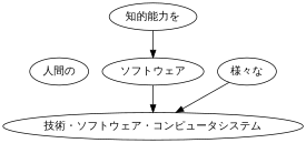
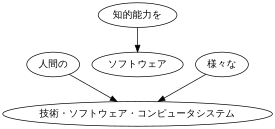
  digraph {
    fontname="Roboto Mono"
    node [fontname="Roboto Mono"]
    edge [fontname="Roboto Mono"]
    n1 [label="人間の"]
    n2 [label="知的能力を"]
    n3 [label="ソフトウェア"]
    n4 [label="技術・ソフトウェア・コンピュータシステム"]
    n5 [label="様々な"]
    n2 -> n3
-   n3 -> n4
+   n1 -> n4
    n5 -> n4
  }
